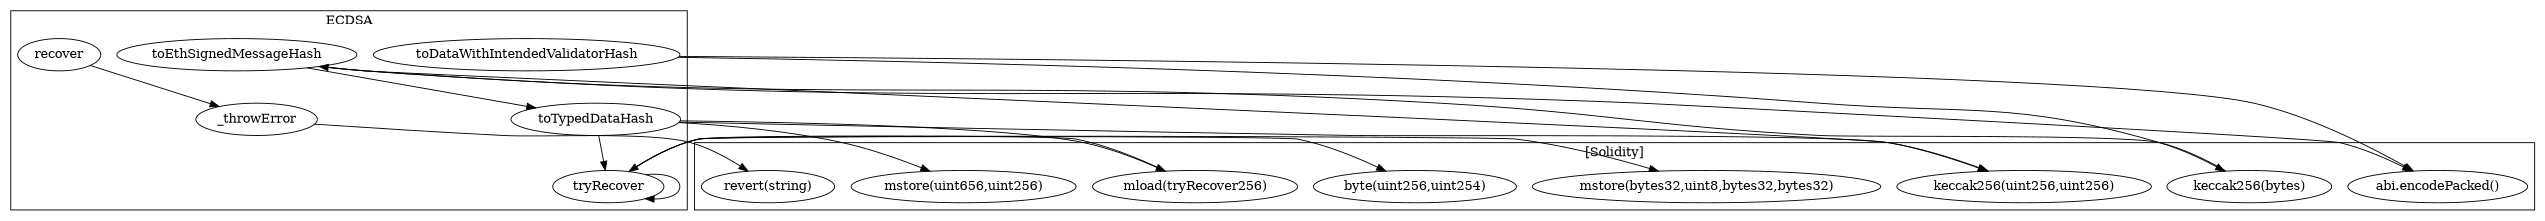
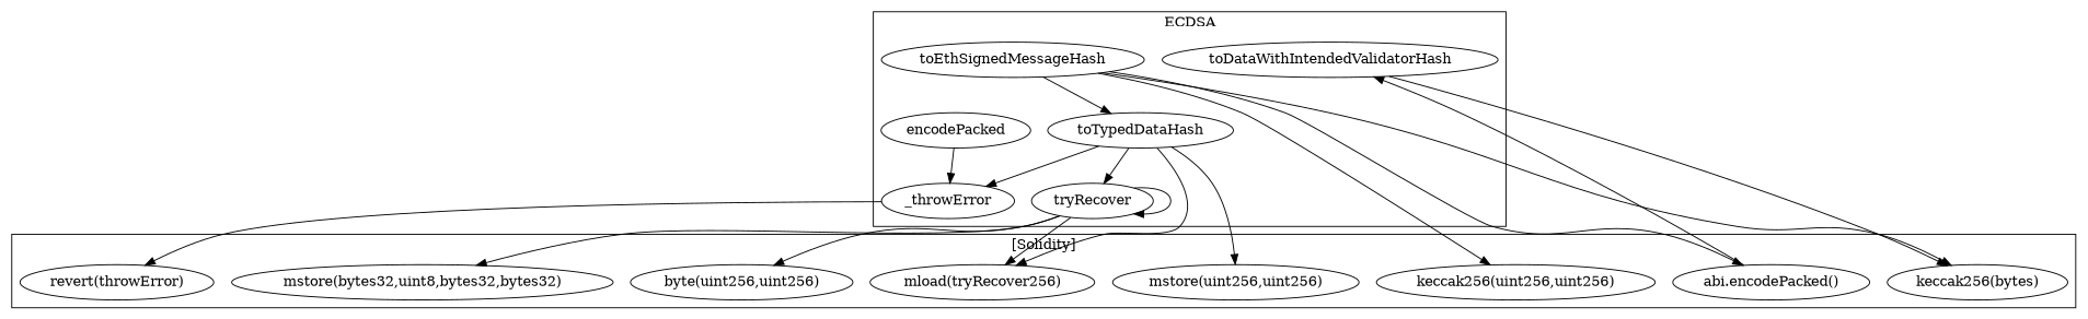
  strict digraph {
    n1 [label=tryRecover]
    n2 [label=_throwError]
    n3 [label=toDataWithIntendedValidatorHash]
-   n4 [label=recover]
+   n4 [label=encodePacked]
    n5 [label=toTypedDataHash]
    n6 [label=toEthSignedMessageHash]
    n7 [label="mstore(bytes32,uint8,bytes32,bytes32)"]
-   "byte(uint256,uint256)" [label="byte(uint256,uint254)"]
+   "byte(uint256,uint256)"
    n9 [label="mload(tryRecover256)"]
-   "revert(string)"
+   "revert(string)" [label="revert(throwError)"]
    "abi.encodePacked()"
    "keccak256(bytes)"
    "keccak256(uint256,uint256)"
-   "mstore(uint256,uint256)" [label="mstore(uint656,uint256)"]
+   "mstore(uint256,uint256)"
    subgraph cluster_1 {
      label=ECDSA
      n1
      n2
      n3
      n4
      n5
      n6
    }
    subgraph cluster_2 {
      label="[Solidity]"
      n7
      "byte(uint256,uint256)"
      n9
      "revert(string)"
      "abi.encodePacked()"
      "keccak256(bytes)"
      "keccak256(uint256,uint256)"
      "mstore(uint256,uint256)"
    }
    n1 -> n1
    n1 -> n7
    n1 -> "byte(uint256,uint256)"
-   n9 -> n1
+   n1 -> n9
    n2 -> "revert(string)"
-   n3 -> "abi.encodePacked()"
+   "abi.encodePacked()" -> n3
    n3 -> "keccak256(bytes)"
    n4 -> n2
    n5 -> n1
    n5 -> n9
-   n5 -> "keccak256(uint256,uint256)"
+   n5 -> n2
    n5 -> "mstore(uint256,uint256)"
    n6 -> n5
    n6 -> "abi.encodePacked()"
-   "keccak256(bytes)" -> n6
+   n6 -> "keccak256(bytes)"
    n6 -> "keccak256(uint256,uint256)"
  }
